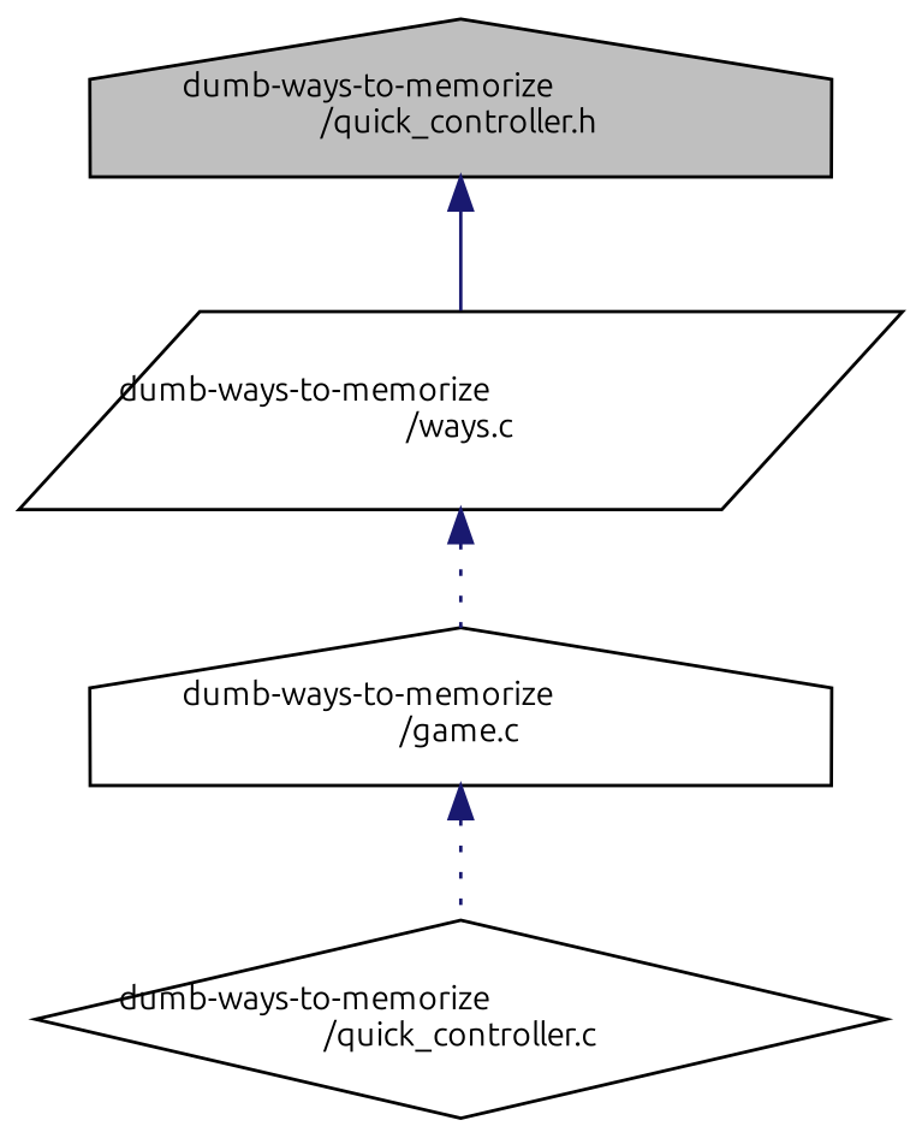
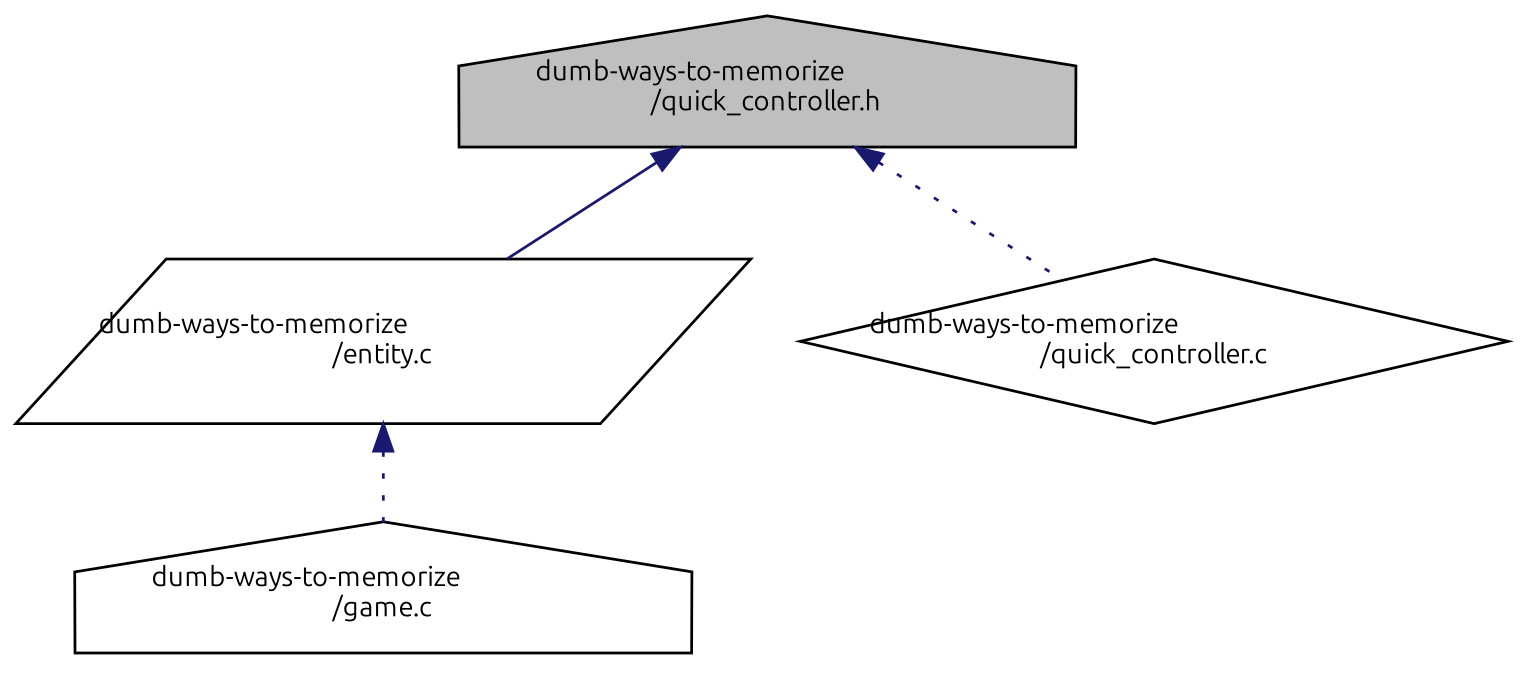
  digraph {
    fontname=Ubuntu
    node [color=black fillcolor=white fontname=Ubuntu fontsize=10 shape=house style=filled]
    edge [color=midnightblue dir=back fontname=Ubuntu fontsize=10 labelfontname=Helvetica labelfontsize=10 style=dotted]
    n1 [fillcolor=grey75 fontcolor=black height=0.2 label="dumb-ways-to-memorize\l/quick_controller.h" width=0.4]
-   n2 [height=0.2 label="dumb-ways-to-memorize\l/ways.c" shape=parallelogram width=0.4]
+   n2 [height=0.2 label="dumb-ways-to-memorize\l/entity.c" shape=parallelogram width=0.4]
    n3 [height=0.2 label="dumb-ways-to-memorize\l/quick_controller.c" shape=diamond width=0.4]
    n4 [height=0.2 label="dumb-ways-to-memorize\l/game.c" width=0.4]
    n1 -> n2 [style=solid]
-   n4 -> n3
+   n1 -> n3
    n2 -> n4
  }
